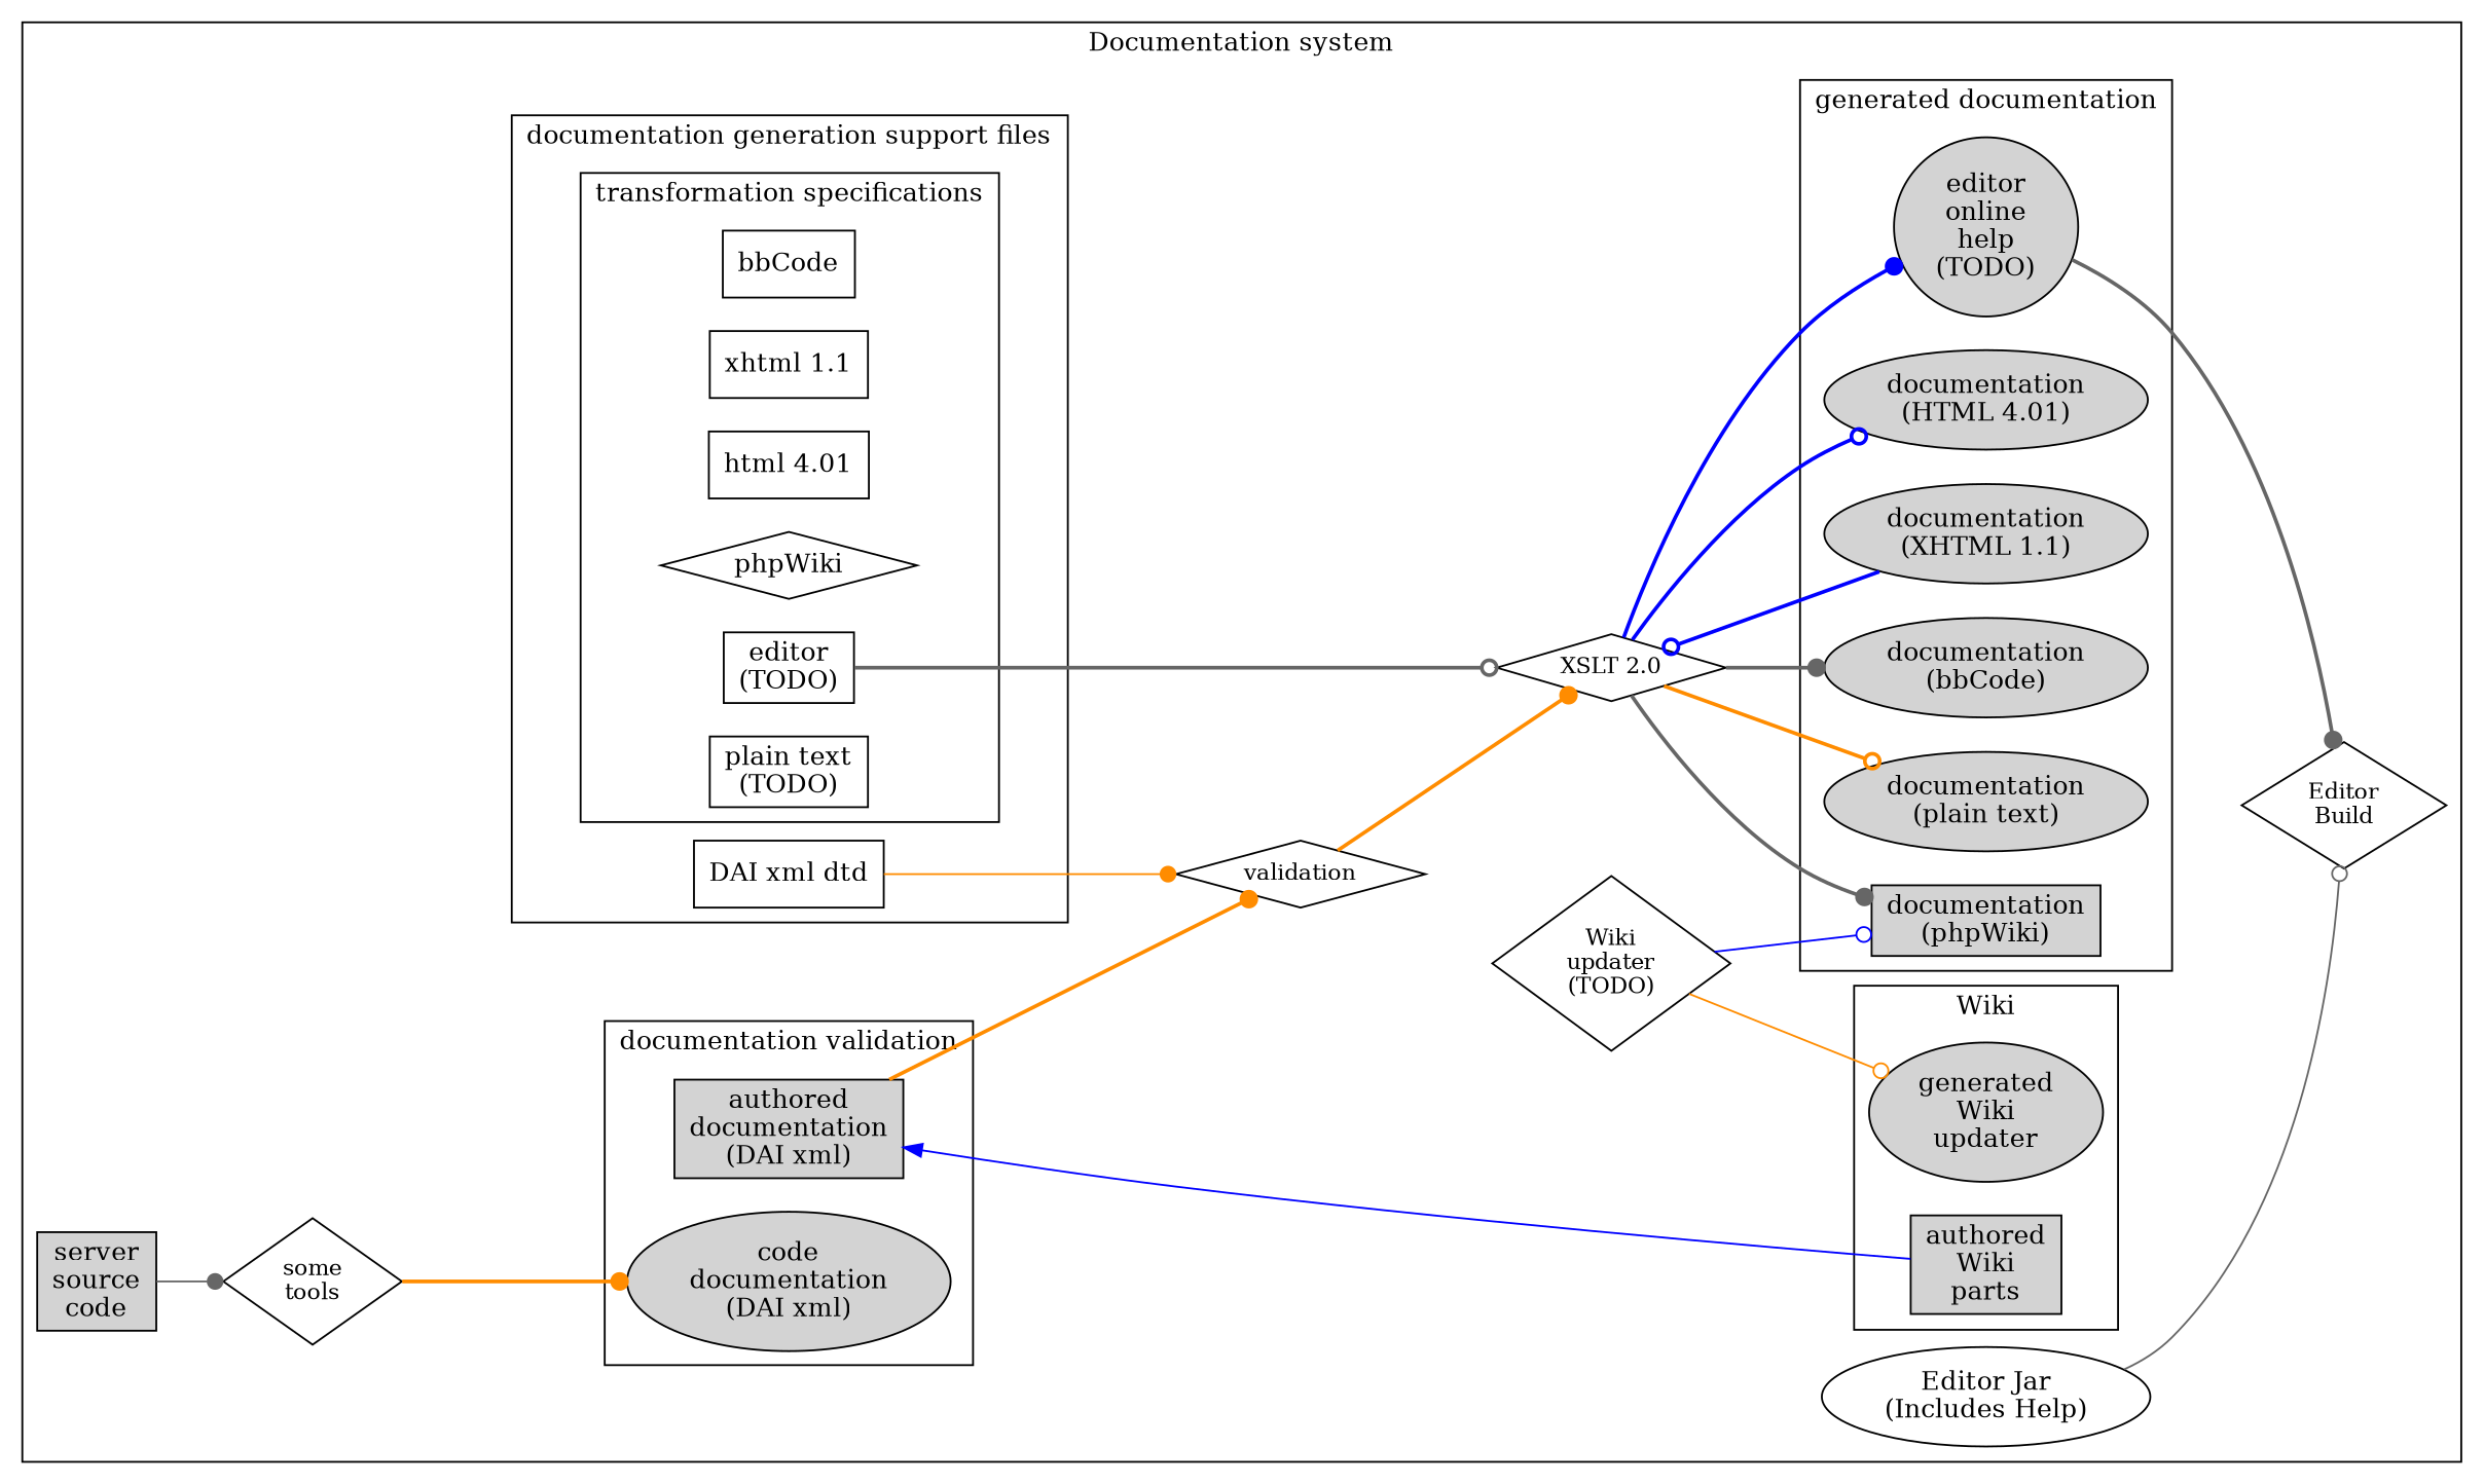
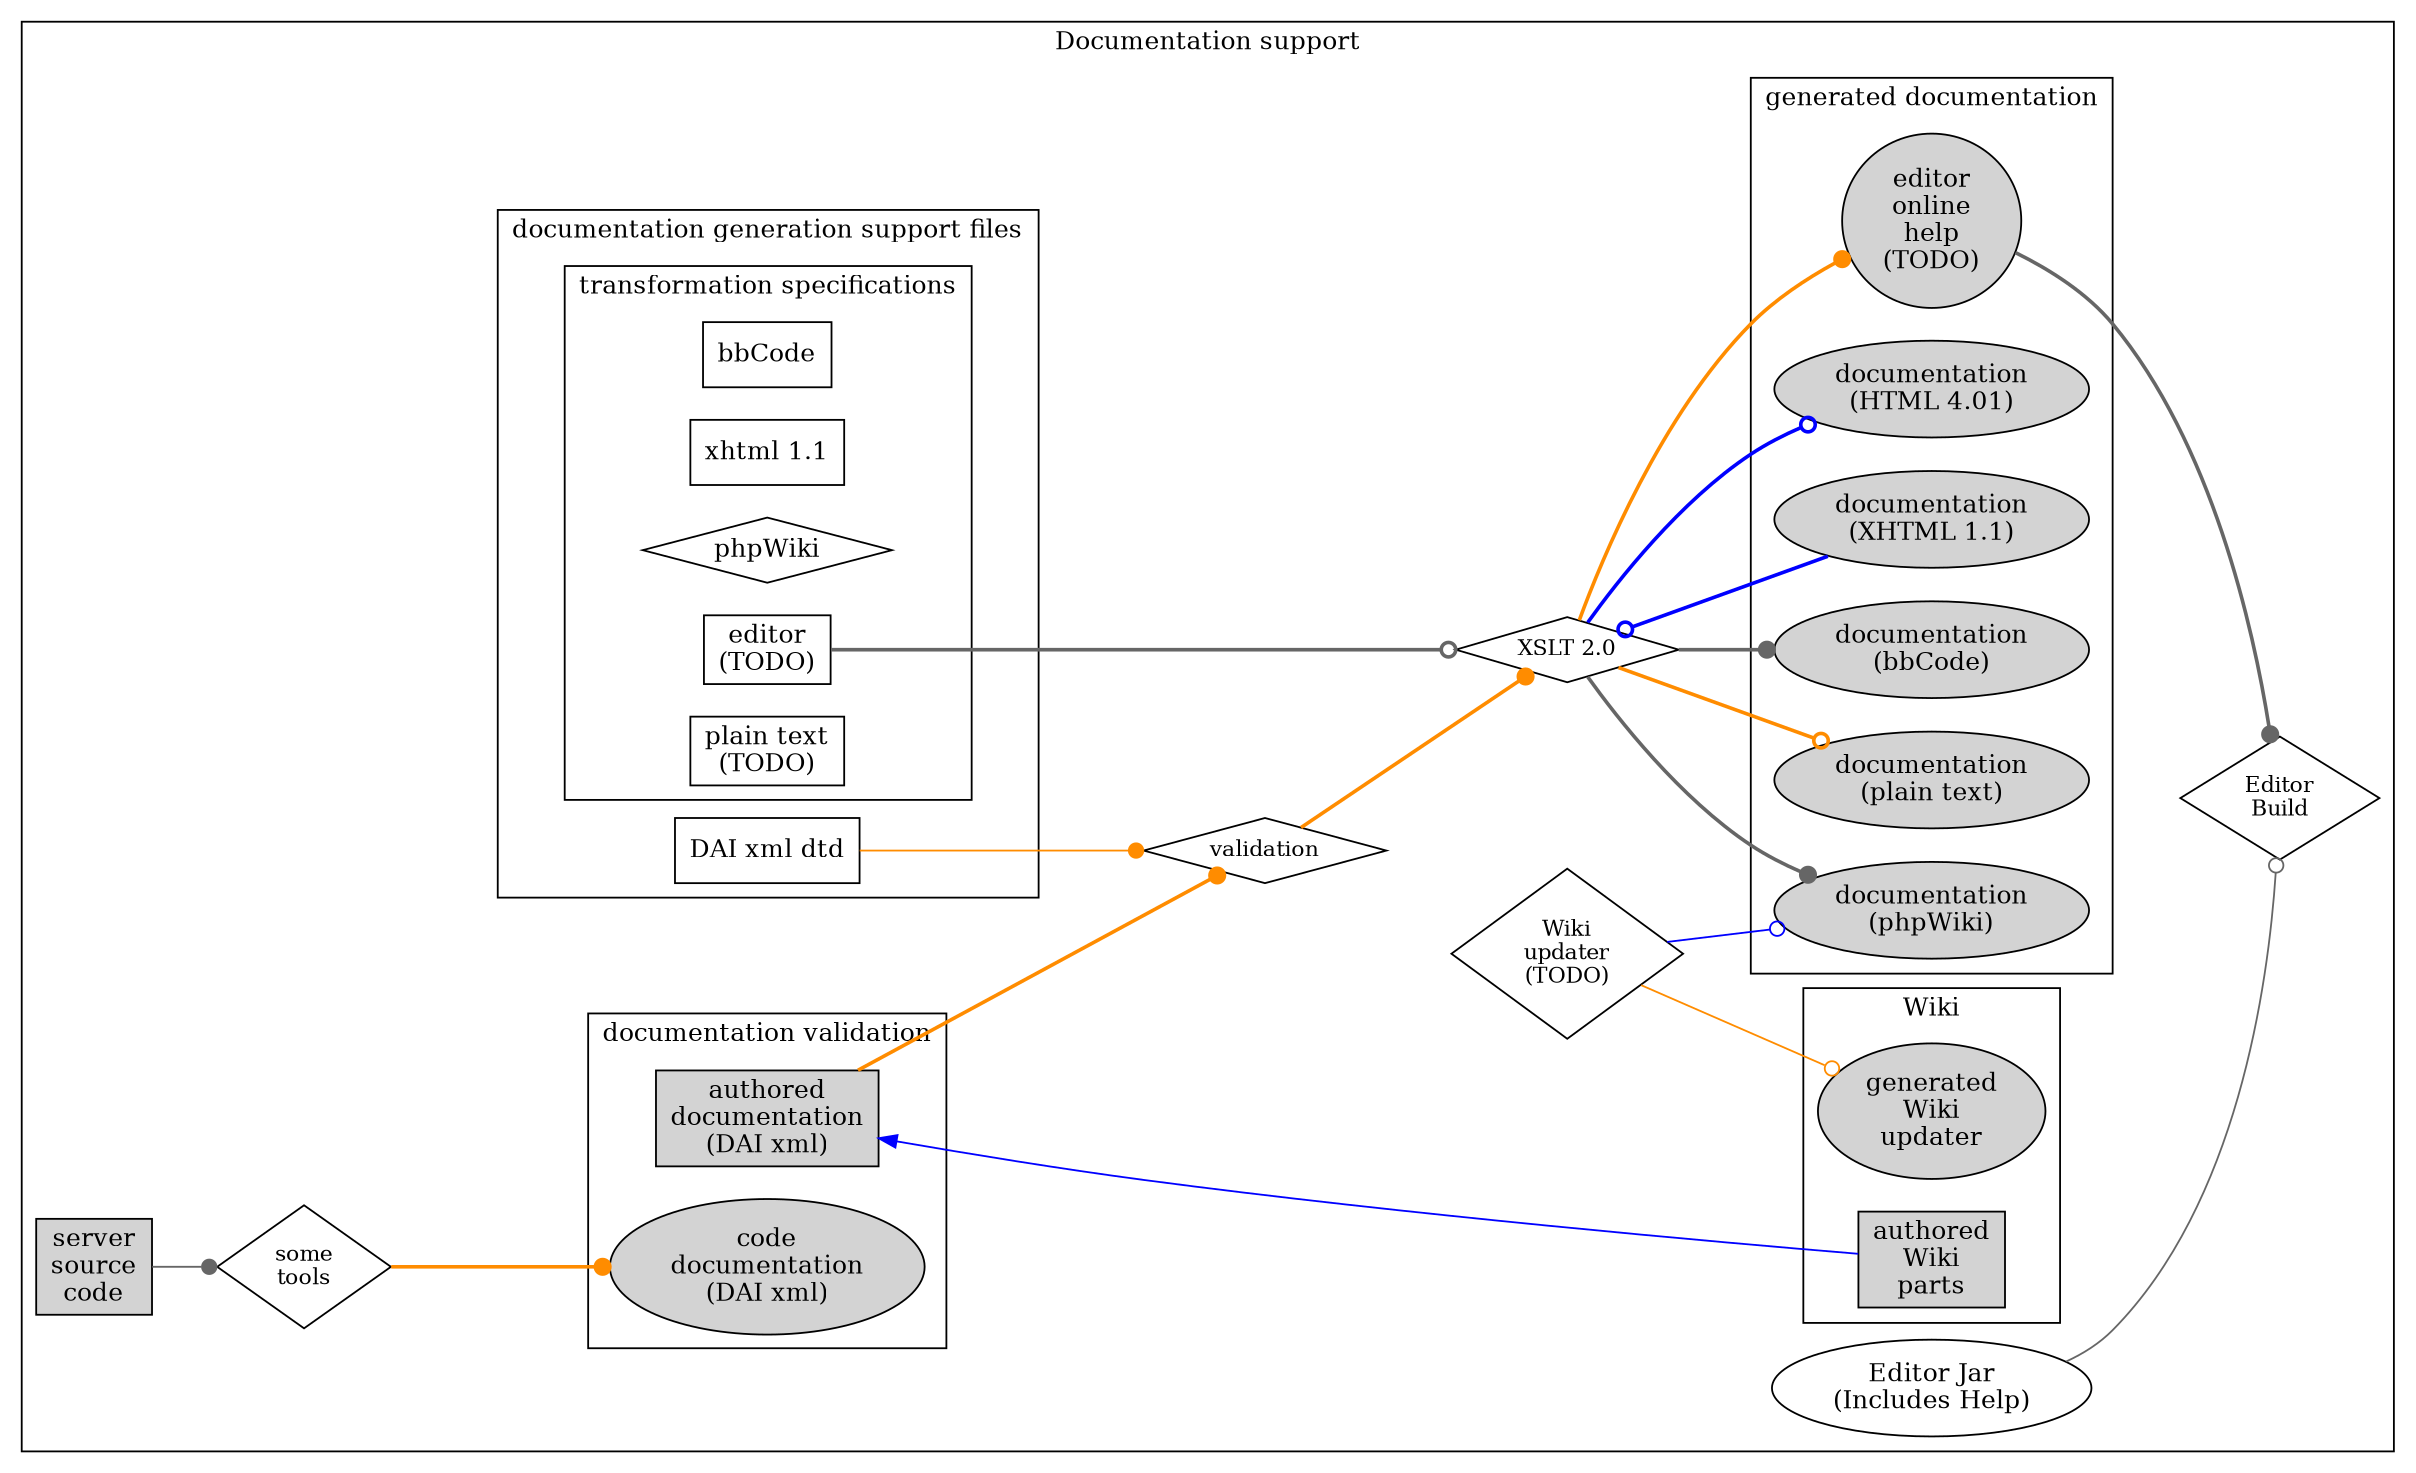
  digraph {
    compound=true
    rankdir=LR
    node [shape=box]
    edge [color=darkorange style=bold arrowhead=dot]
    n1 [fillcolor=lightgray label="authored\ndocumentation\n(DAI xml)" style=filled]
    n2 [fillcolor=lightgray label="code\ndocumentation\n(DAI xml)" style=filled shape=""]
    n3 [fillcolor=lightgray label="authored\nWiki\nparts" style=filled]
    n4 [fillcolor=lightgray label="generated\nWiki\nupdater" style=filled shape=""]
-   "documentation\n(phpWiki)" [fillcolor=lightgray style=filled]
+   "documentation\n(phpWiki)" [fillcolor=lightgray shape=ellipse style=filled]
    "documentation\n(HTML 4.01)" [fillcolor=lightgray shape=ellipse style=filled]
    "documentation\n(XHTML 1.1)" [fillcolor=lightgray shape=ellipse style=filled]
    "documentation\n(bbCode)" [fillcolor=lightgray shape=ellipse style=filled]
    "documentation\n(plain text)" [fillcolor=lightgray shape=ellipse style=filled]
    n10 [fillcolor=lightgray label="editor\nonline\nhelp\n(TODO)" shape=ellipse style=filled]
    n11 [label=bbCode]
    n12 [label="xhtml 1.1"]
-   n13 [label="html 4.01"]
    n14 [label=phpWiki shape=diamond]
    n15 [label="editor\n(TODO)"]
    n16 [label="plain text\n(TODO)"]
    n17 [label="DAI xml dtd"]
    "server\nsource\ncode" [fillcolor=lightgray style=filled]
    n19 [fontsize=12 label="some\ntools" shape=diamond]
    validation [fontsize=12 shape=diamond]
    n21 [fontsize=12 label="Wiki\nupdater\n(TODO)" shape=diamond]
    n22 [fontsize=12 label="Editor\nBuild" shape=diamond]
    n23 [fontsize=12 label="XSLT 2.0" shape=diamond]
    n24 [label="Editor Jar\n(Includes Help)" shape=ellipse]
    subgraph cluster_1 {
-     label="Documentation system"
+     label="Documentation support"
      "server\nsource\ncode"
      n19
      validation
      n21
      n22
      n23
      n24
      subgraph cluster_2 {
        label="documentation validation"
        n1
        n2
      }
      subgraph cluster_3 {
        label=Wiki
        n3
        n4
      }
      subgraph cluster_4 {
        label="generated documentation"
        "documentation\n(phpWiki)"
        "documentation\n(HTML 4.01)"
        "documentation\n(XHTML 1.1)"
        "documentation\n(bbCode)"
        "documentation\n(plain text)"
        n10
      }
      subgraph cluster_5 {
        label="documentation generation support files"
        n17
        subgraph cluster_6 {
          label="transformation specifications"
          n11
          n12
-         n13
          n14
          n15
          n16
        }
      }
    }
    subgraph cluster_7 {
      label="Source\ncodes"
    }
    n1 -> n3 [color=blue dir=back style=solid arrowhead=""]
    n1 -> validation
    "documentation\n(XHTML 1.1)" -> n23 [arrowhead=odot color=blue]
    n10 -> n22 [color=gray40]
    n15 -> n23 [arrowhead=odot color=gray40]
    n17 -> validation [style=solid]
    "server\nsource\ncode" -> n19 [color=gray40 style=solid]
    n19 -> n2
    validation -> n23
    n21 -> n4 [arrowhead=odot style=solid]
    n21 -> "documentation\n(phpWiki)" [arrowhead=odot color=blue style=solid]
    n23 -> "documentation\n(phpWiki)" [color=gray40]
    n23 -> "documentation\n(HTML 4.01)" [arrowhead=odot color=blue]
    n23 -> "documentation\n(bbCode)" [color=gray40]
    n23 -> "documentation\n(plain text)" [arrowhead=odot]
-   n23 -> n10 [color=blue]
+   n23 -> n10
    n24 -> n22 [arrowhead=odot color=gray40 style=solid]
  }
